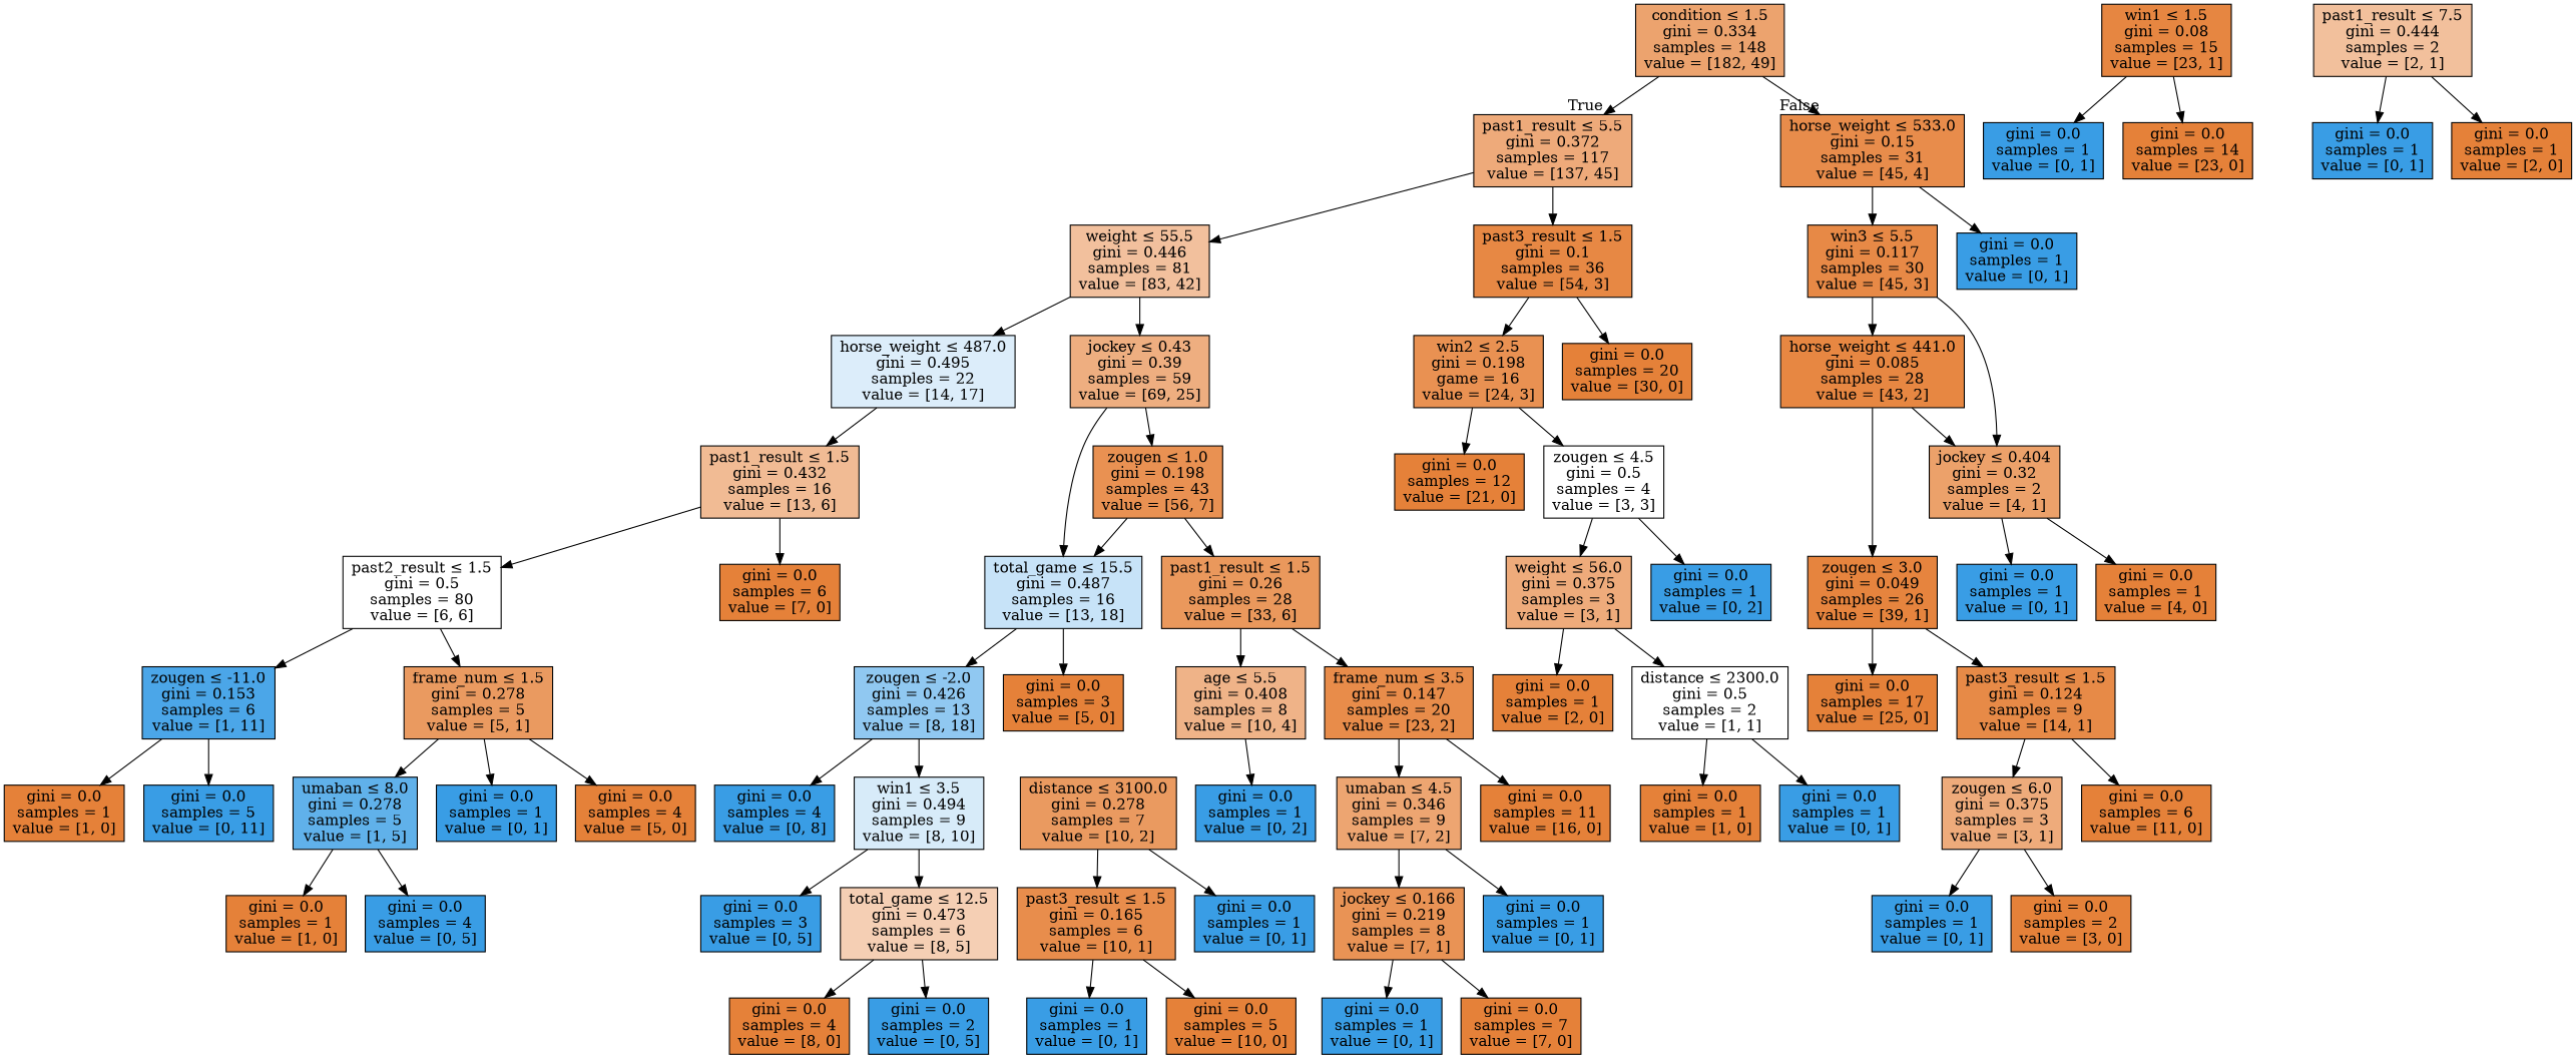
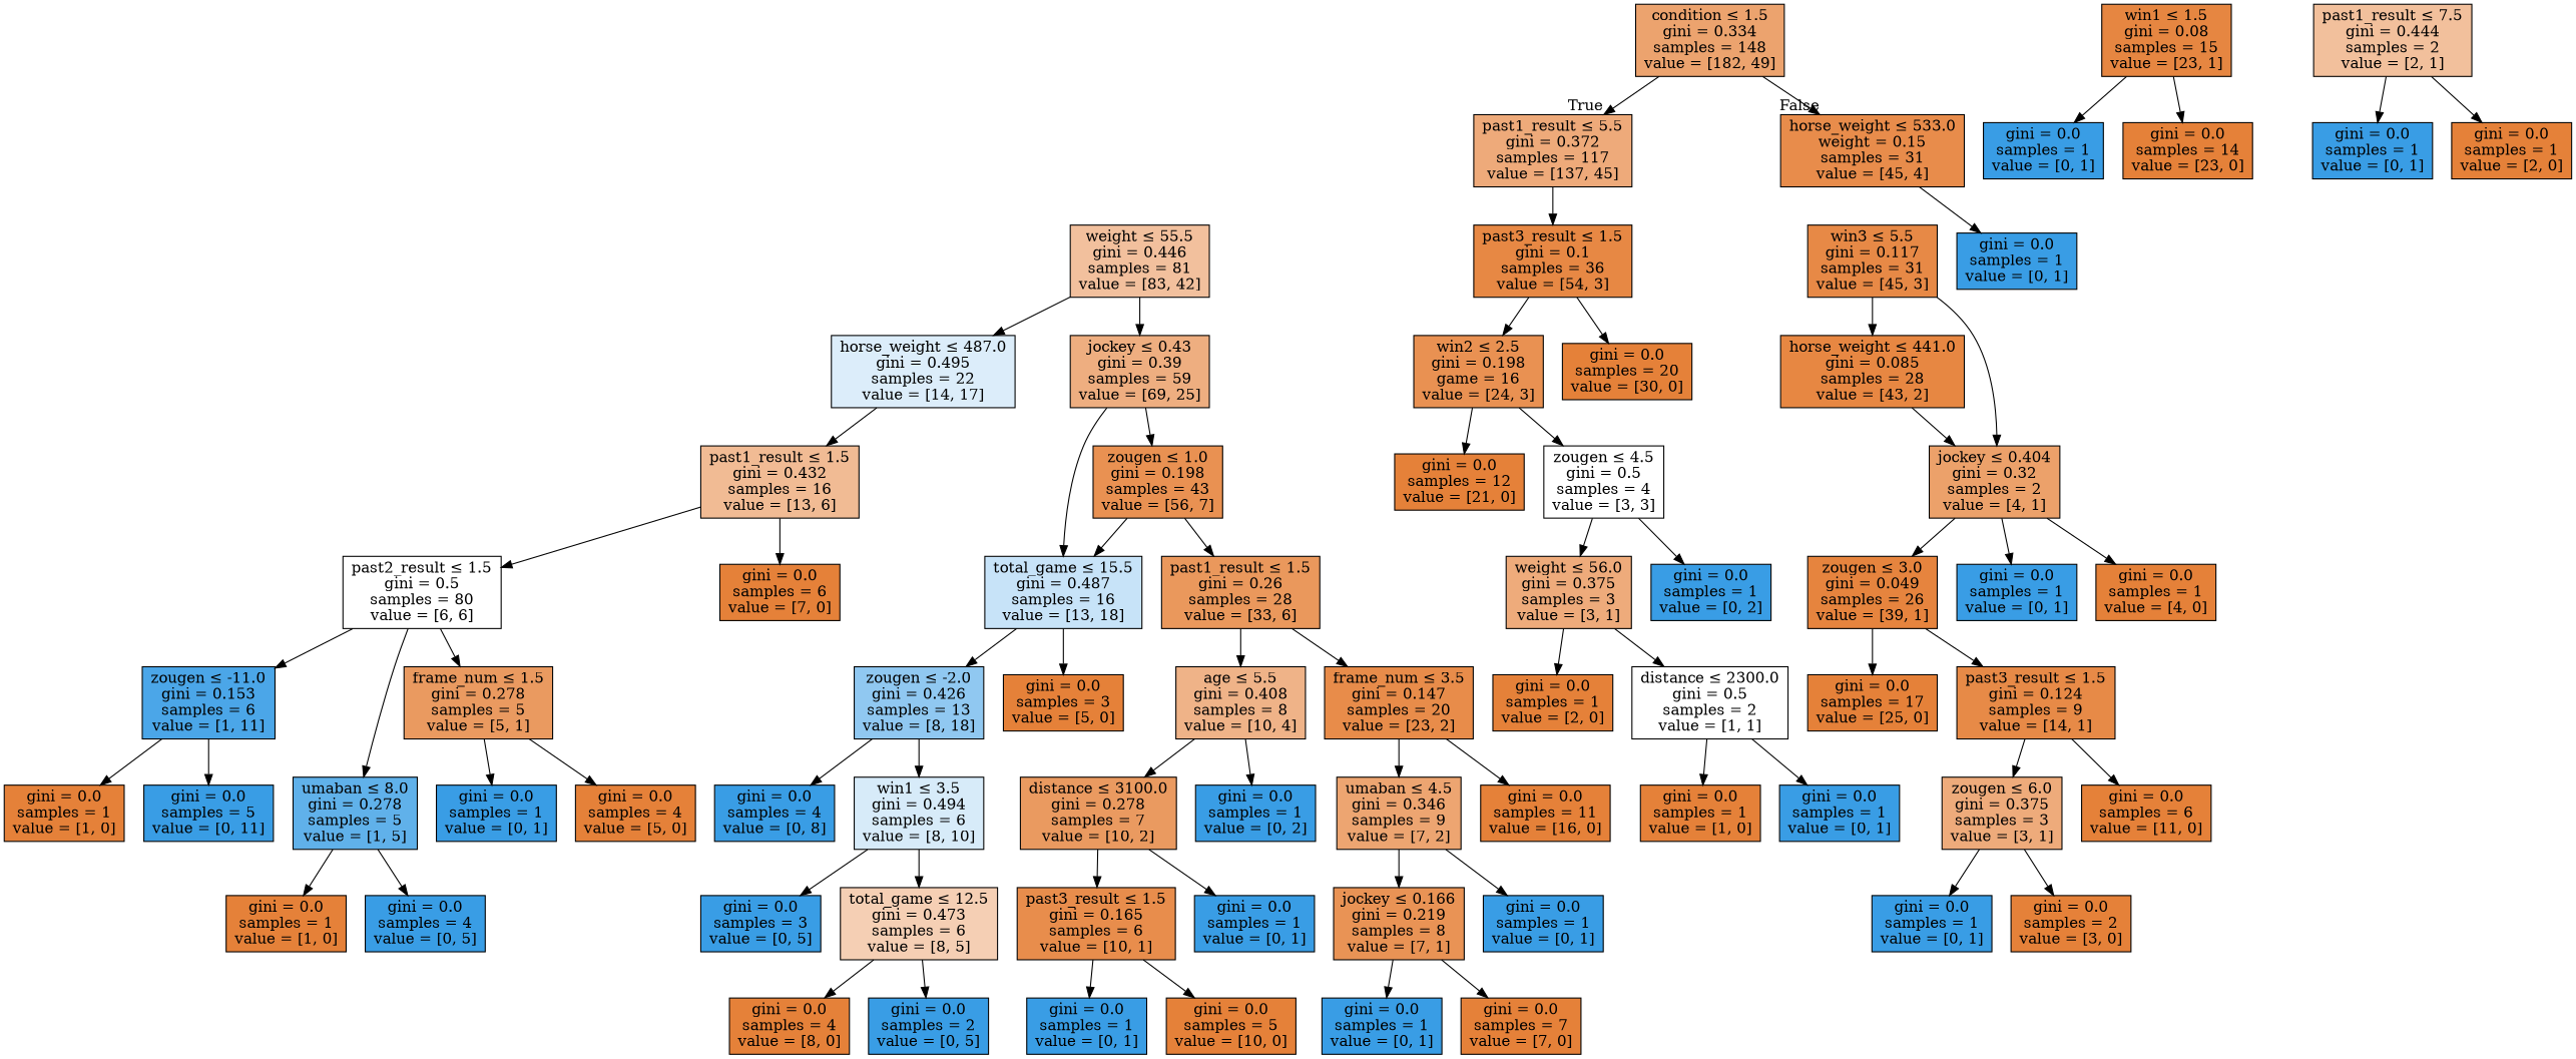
  digraph {
    node [color=black fillcolor="#e58139ff" shape=box style=filled]
    n1 [fillcolor="#e58139ba" label=<condition &le; 1.5<br/>gini = 0.334<br/>samples = 148<br/>value = [182, 49]>]
    n2 [fillcolor="#e58139ab" label=<past1_result &le; 5.5<br/>gini = 0.372<br/>samples = 117<br/>value = [137, 45]>]
-   n3 [fillcolor="#e58139e8" label=<horse_weight &le; 533.0<br/>gini = 0.15<br/>samples = 31<br/>value = [45, 4]>]
+   n3 [fillcolor="#e58139e8" label=<horse_weight &le; 533.0<br/>weight = 0.15<br/>samples = 31<br/>value = [45, 4]>]
    n4 [fillcolor="#e581397e" label=<weight &le; 55.5<br/>gini = 0.446<br/>samples = 81<br/>value = [83, 42]>]
    n5 [fillcolor="#e58139f1" label=<past3_result &le; 1.5<br/>gini = 0.1<br/>samples = 36<br/>value = [54, 3]>]
-   n6 [fillcolor="#e58139ee" label=<win3 &le; 5.5<br/>gini = 0.117<br/>samples = 30<br/>value = [45, 3]>]
+   n6 [fillcolor="#e58139ee" label=<win3 &le; 5.5<br/>gini = 0.117<br/>samples = 31<br/>value = [45, 3]>]
    n7 [fillcolor="#399de5ff" label=<gini = 0.0<br/>samples = 1<br/>value = [0, 1]>]
    n8 [fillcolor="#399de52d" label=<horse_weight &le; 487.0<br/>gini = 0.495<br/>samples = 22<br/>value = [14, 17]>]
    n9 [fillcolor="#e58139a3" label=<jockey &le; 0.43<br/>gini = 0.39<br/>samples = 59<br/>value = [69, 25]>]
    n10 [fillcolor="#e58139df" label=<win2 &le; 2.5<br/>gini = 0.198<br/>game = 16<br/>value = [24, 3]>]
    n11 [label=<gini = 0.0<br/>samples = 20<br/>value = [30, 0]>]
    n12 [fillcolor="#e5813989" label=<past1_result &le; 1.5<br/>gini = 0.432<br/>samples = 16<br/>value = [13, 6]>]
    n13 [fillcolor="#e58139df" label=<zougen &le; 1.0<br/>gini = 0.198<br/>samples = 43<br/>value = [56, 7]>]
    n14 [fillcolor="#399de547" label=<total_game &le; 15.5<br/>gini = 0.487<br/>samples = 16<br/>value = [13, 18]>]
    n15 [fillcolor="#e5813900" label=<past2_result &le; 1.5<br/>gini = 0.5<br/>samples = 80<br/>value = [6, 6]>]
    n16 [label=<gini = 0.0<br/>samples = 6<br/>value = [7, 0]>]
    n17 [fillcolor="#399de5e8" label=<zougen &le; -11.0<br/>gini = 0.153<br/>samples = 6<br/>value = [1, 11]>]
    n18 [label=<gini = 0.0<br/>samples = 1<br/>value = [1, 0]>]
    n19 [fillcolor="#399de5ff" label=<gini = 0.0<br/>samples = 5<br/>value = [0, 11]>]
    n20 [fillcolor="#399de5cc" label=<umaban &le; 8.0<br/>gini = 0.278<br/>samples = 5<br/>value = [1, 5]>]
    n21 [fillcolor="#e58139cc" label=<frame_num &le; 1.5<br/>gini = 0.278<br/>samples = 5<br/>value = [5, 1]>]
    n22 [label=<gini = 0.0<br/>samples = 1<br/>value = [1, 0]>]
    n23 [fillcolor="#399de5ff" label=<gini = 0.0<br/>samples = 4<br/>value = [0, 5]>]
    n24 [fillcolor="#399de5ff" label=<gini = 0.0<br/>samples = 1<br/>value = [0, 1]>]
    n25 [label=<gini = 0.0<br/>samples = 4<br/>value = [5, 0]>]
    n26 [fillcolor="#e58139d1" label=<past1_result &le; 1.5<br/>gini = 0.26<br/>samples = 28<br/>value = [33, 6]>]
    n27 [fillcolor="#399de58e" label=<zougen &le; -2.0<br/>gini = 0.426<br/>samples = 13<br/>value = [8, 18]>]
    n28 [label=<gini = 0.0<br/>samples = 3<br/>value = [5, 0]>]
    n29 [fillcolor="#e5813999" label=<age &le; 5.5<br/>gini = 0.408<br/>samples = 8<br/>value = [10, 4]>]
    n30 [fillcolor="#e58139e9" label=<frame_num &le; 3.5<br/>gini = 0.147<br/>samples = 20<br/>value = [23, 2]>]
    n31 [fillcolor="#e58139f4" label=<win1 &le; 1.5<br/>gini = 0.08<br/>samples = 15<br/>value = [23, 1]>]
    n32 [fillcolor="#399de5ff" label=<gini = 0.0<br/>samples = 1<br/>value = [0, 1]>]
    n33 [label=<gini = 0.0<br/>samples = 14<br/>value = [23, 0]>]
    n34 [fillcolor="#e58139cc" label=<distance &le; 3100.0<br/>gini = 0.278<br/>samples = 7<br/>value = [10, 2]>]
    n35 [fillcolor="#399de5ff" label=<gini = 0.0<br/>samples = 1<br/>value = [0, 2]>]
    n36 [fillcolor="#e58139b6" label=<umaban &le; 4.5<br/>gini = 0.346<br/>samples = 9<br/>value = [7, 2]>]
    n37 [label=<gini = 0.0<br/>samples = 11<br/>value = [16, 0]>]
    n38 [fillcolor="#e58139e6" label=<past3_result &le; 1.5<br/>gini = 0.165<br/>samples = 6<br/>value = [10, 1]>]
    n39 [fillcolor="#399de5ff" label=<gini = 0.0<br/>samples = 1<br/>value = [0, 1]>]
    n40 [fillcolor="#399de5ff" label=<gini = 0.0<br/>samples = 1<br/>value = [0, 1]>]
    n41 [label=<gini = 0.0<br/>samples = 5<br/>value = [10, 0]>]
    n42 [fillcolor="#e58139db" label=<jockey &le; 0.166<br/>gini = 0.219<br/>samples = 8<br/>value = [7, 1]>]
    n43 [fillcolor="#399de5ff" label=<gini = 0.0<br/>samples = 1<br/>value = [0, 1]>]
    n44 [fillcolor="#399de5ff" label=<gini = 0.0<br/>samples = 1<br/>value = [0, 1]>]
    n45 [label=<gini = 0.0<br/>samples = 7<br/>value = [7, 0]>]
    n46 [fillcolor="#399de5ff" label=<gini = 0.0<br/>samples = 4<br/>value = [0, 8]>]
-   n47 [fillcolor="#399de533" label=<win1 &le; 3.5<br/>gini = 0.494<br/>samples = 9<br/>value = [8, 10]>]
+   n47 [fillcolor="#399de533" label=<win1 &le; 3.5<br/>gini = 0.494<br/>samples = 6<br/>value = [8, 10]>]
    n48 [fillcolor="#399de5ff" label=<gini = 0.0<br/>samples = 3<br/>value = [0, 5]>]
    n49 [fillcolor="#e5813960" label=<total_game &le; 12.5<br/>gini = 0.473<br/>samples = 6<br/>value = [8, 5]>]
    n50 [label=<gini = 0.0<br/>samples = 4<br/>value = [8, 0]>]
    n51 [fillcolor="#399de5ff" label=<gini = 0.0<br/>samples = 2<br/>value = [0, 5]>]
    n52 [label=<gini = 0.0<br/>samples = 12<br/>value = [21, 0]>]
    n53 [fillcolor="#e5813900" label=<zougen &le; 4.5<br/>gini = 0.5<br/>samples = 4<br/>value = [3, 3]>]
    n54 [fillcolor="#e58139aa" label=<weight &le; 56.0<br/>gini = 0.375<br/>samples = 3<br/>value = [3, 1]>]
    n55 [fillcolor="#399de5ff" label=<gini = 0.0<br/>samples = 1<br/>value = [0, 2]>]
    n56 [label=<gini = 0.0<br/>samples = 1<br/>value = [2, 0]>]
    n57 [fillcolor="#e5813900" label=<distance &le; 2300.0<br/>gini = 0.5<br/>samples = 2<br/>value = [1, 1]>]
    n58 [label=<gini = 0.0<br/>samples = 1<br/>value = [1, 0]>]
    n59 [fillcolor="#399de5ff" label=<gini = 0.0<br/>samples = 1<br/>value = [0, 1]>]
    n60 [fillcolor="#e58139f3" label=<horse_weight &le; 441.0<br/>gini = 0.085<br/>samples = 28<br/>value = [43, 2]>]
    n61 [fillcolor="#e58139bf" label=<jockey &le; 0.404<br/>gini = 0.32<br/>samples = 2<br/>value = [4, 1]>]
    n62 [fillcolor="#e58139f8" label=<zougen &le; 3.0<br/>gini = 0.049<br/>samples = 26<br/>value = [39, 1]>]
    n63 [fillcolor="#e581397f" label=<past1_result &le; 7.5<br/>gini = 0.444<br/>samples = 2<br/>value = [2, 1]>]
    n64 [fillcolor="#399de5ff" label=<gini = 0.0<br/>samples = 1<br/>value = [0, 1]>]
    n65 [label=<gini = 0.0<br/>samples = 1<br/>value = [2, 0]>]
    n66 [fillcolor="#399de5ff" label=<gini = 0.0<br/>samples = 1<br/>value = [0, 1]>]
    n67 [label=<gini = 0.0<br/>samples = 1<br/>value = [4, 0]>]
    n68 [label=<gini = 0.0<br/>samples = 17<br/>value = [25, 0]>]
    n69 [fillcolor="#e58139ed" label=<past3_result &le; 1.5<br/>gini = 0.124<br/>samples = 9<br/>value = [14, 1]>]
    n70 [fillcolor="#e58139aa" label=<zougen &le; 6.0<br/>gini = 0.375<br/>samples = 3<br/>value = [3, 1]>]
    n71 [label=<gini = 0.0<br/>samples = 6<br/>value = [11, 0]>]
    n72 [fillcolor="#399de5ff" label=<gini = 0.0<br/>samples = 1<br/>value = [0, 1]>]
    n73 [label=<gini = 0.0<br/>samples = 2<br/>value = [3, 0]>]
    n1 -> n2 [headlabel=True labelangle=45 labeldistance=2.5]
    n1 -> n3 [headlabel=False labelangle=-45 labeldistance=2.5]
-   n2 -> n4
    n2 -> n5
-   n3 -> n6
    n3 -> n7
    n4 -> n8
    n4 -> n9
    n5 -> n10
    n5 -> n11
    n6 -> n60
    n6 -> n61
    n8 -> n12
    n9 -> n13
    n9 -> n14
    n10 -> n52
    n10 -> n53
    n12 -> n15
    n12 -> n16
    n13 -> n14
    n13 -> n26
    n14 -> n27
    n14 -> n28
    n15 -> n17
-   n21 -> n20
+   n15 -> n20
    n15 -> n21
    n17 -> n18
    n17 -> n19
    n20 -> n22
    n20 -> n23
    n21 -> n24
    n21 -> n25
    n26 -> n29
    n26 -> n30
    n27 -> n46
    n27 -> n47
+   n29 -> n34
    n29 -> n35
    n30 -> n36
    n30 -> n37
    n31 -> n32
    n31 -> n33
    n34 -> n38
    n34 -> n39
    n36 -> n42
    n36 -> n43
    n38 -> n40
    n38 -> n41
    n42 -> n44
    n42 -> n45
    n47 -> n48
    n47 -> n49
    n49 -> n50
    n49 -> n51
    n53 -> n54
    n53 -> n55
    n54 -> n56
    n54 -> n57
    n57 -> n58
    n57 -> n59
    n60 -> n61
-   n60 -> n62
+   n61 -> n62
    n61 -> n66
    n61 -> n67
    n62 -> n68
    n62 -> n69
    n63 -> n64
    n63 -> n65
    n69 -> n70
    n69 -> n71
    n70 -> n72
    n70 -> n73
  }
